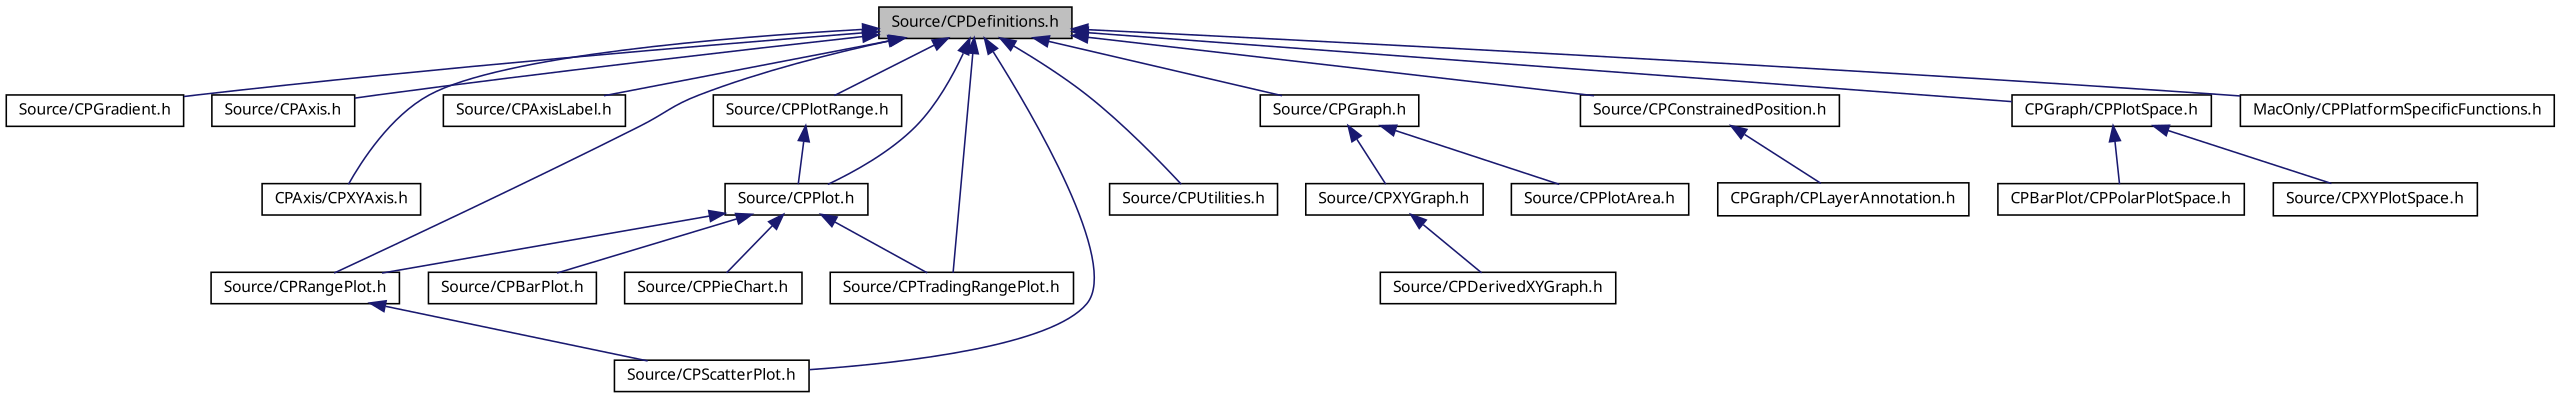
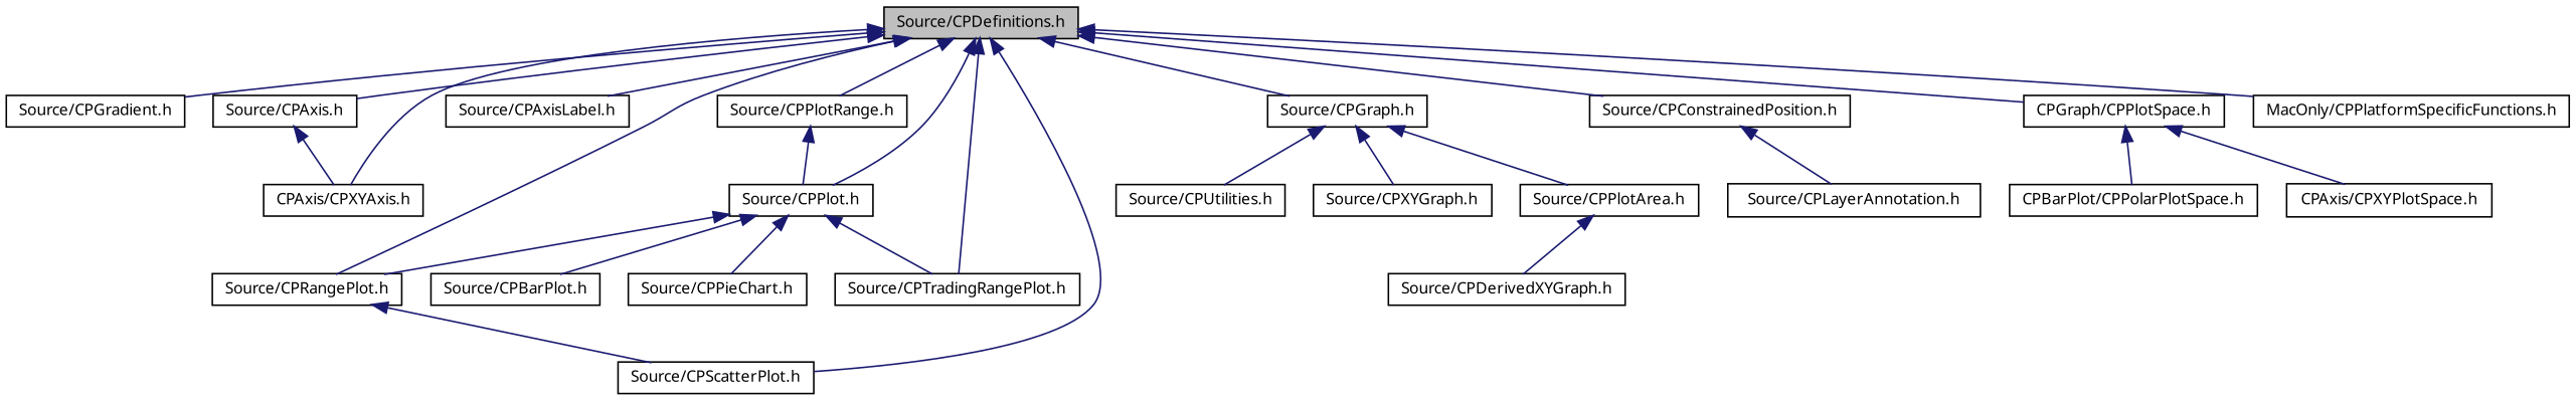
  digraph {
    node [color=black fontname="Lucinda Grande" fontsize=10 shape=record]
    edge [color=midnightblue dir=back fontname="Lucinda Grande" fontsize=10 labelfontname="Lucinda Grande" labelfontsize=10 style=solid]
    n1 [fillcolor=grey75 fontcolor=black height=0.2 label="Source/CPDefinitions.h" style=filled width=0.4]
    n2 [height=0.2 label="Source/CPGradient.h" width=0.4]
    n3 [height=0.2 label="Source/CPAxis.h" width=0.4]
    n4 [height=0.2 label="CPAxis/CPXYAxis.h" width=0.4]
    n5 [height=0.2 label="Source/CPAxisLabel.h" width=0.4]
    n6 [height=0.2 label="Source/CPPlotRange.h" width=0.4]
    n7 [height=0.2 label="Source/CPPlot.h" width=0.4]
    n8 [height=0.2 label="Source/CPRangePlot.h" width=0.4]
    n9 [height=0.2 label="Source/CPScatterPlot.h" width=0.4]
    n10 [height=0.2 label="Source/CPTradingRangePlot.h" width=0.4]
    n11 [height=0.2 label="Source/CPGraph.h" width=0.4]
    n12 [height=0.2 label="Source/CPUtilities.h" width=0.4]
    n13 [height=0.2 label="Source/CPConstrainedPosition.h" width=0.4]
    n14 [height=0.2 label="CPGraph/CPPlotSpace.h" width=0.4]
    n15 [height=0.2 label="MacOnly/CPPlatformSpecificFunctions.h" width=0.4]
    n16 [height=0.2 label="Source/CPBarPlot.h" width=0.4]
    n17 [height=0.2 label="Source/CPPieChart.h" width=0.4]
    n18 [height=0.2 label="Source/CPXYGraph.h" width=0.4]
    n19 [height=0.2 label="Source/CPPlotArea.h" width=0.4]
    n20 [height=0.2 label="Source/CPDerivedXYGraph.h" width=0.4]
-   n21 [height=0.2 label="Source/CPXYPlotSpace.h" width=0.4]
-   n22 [height=0.2 label="CPGraph/CPLayerAnnotation.h" width=0.4]
+   n21 [height=0.2 label="CPAxis/CPXYPlotSpace.h" width=0.4]
+   n22 [height=0.2 label="Source/CPLayerAnnotation.h" width=0.4]
    n23 [height=0.2 label="CPBarPlot/CPPolarPlotSpace.h" width=0.4]
    n1 -> n2
    n1 -> n3
    n1 -> n4
    n1 -> n5
    n1 -> n6
    n1 -> n7
    n1 -> n8
    n1 -> n9
    n1 -> n10
    n1 -> n11
-   n1 -> n12
+   n11 -> n12
    n1 -> n13
    n1 -> n14
    n1 -> n15
+   n3 -> n4
    n6 -> n7
    n7 -> n8
    n7 -> n10
    n7 -> n16
    n7 -> n17
    n8 -> n9
    n11 -> n18
    n11 -> n19
    n13 -> n22
    n14 -> n21
    n14 -> n23
-   n18 -> n20
+   n19 -> n20
  }
